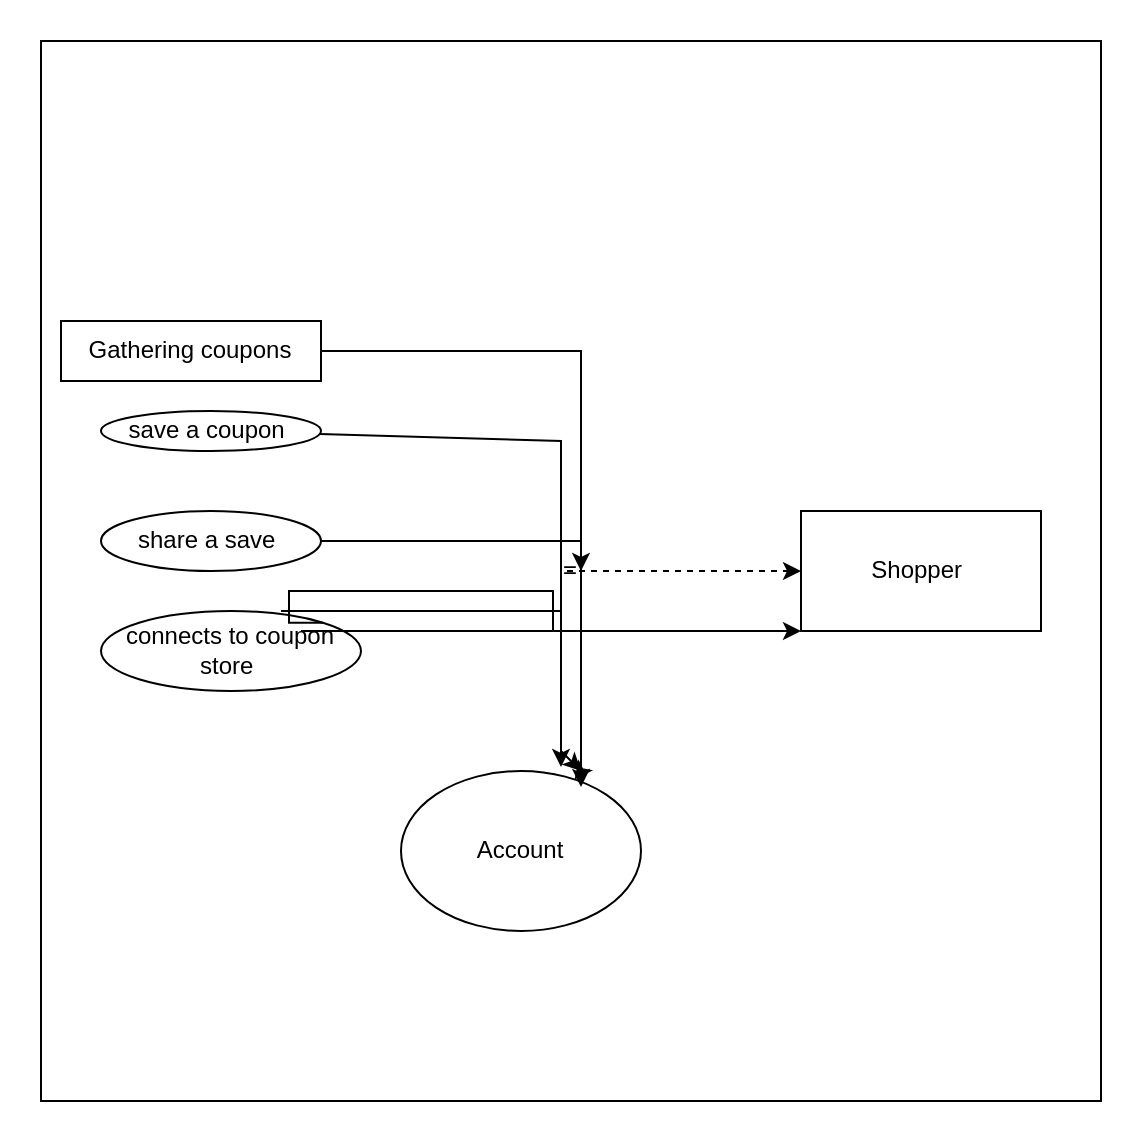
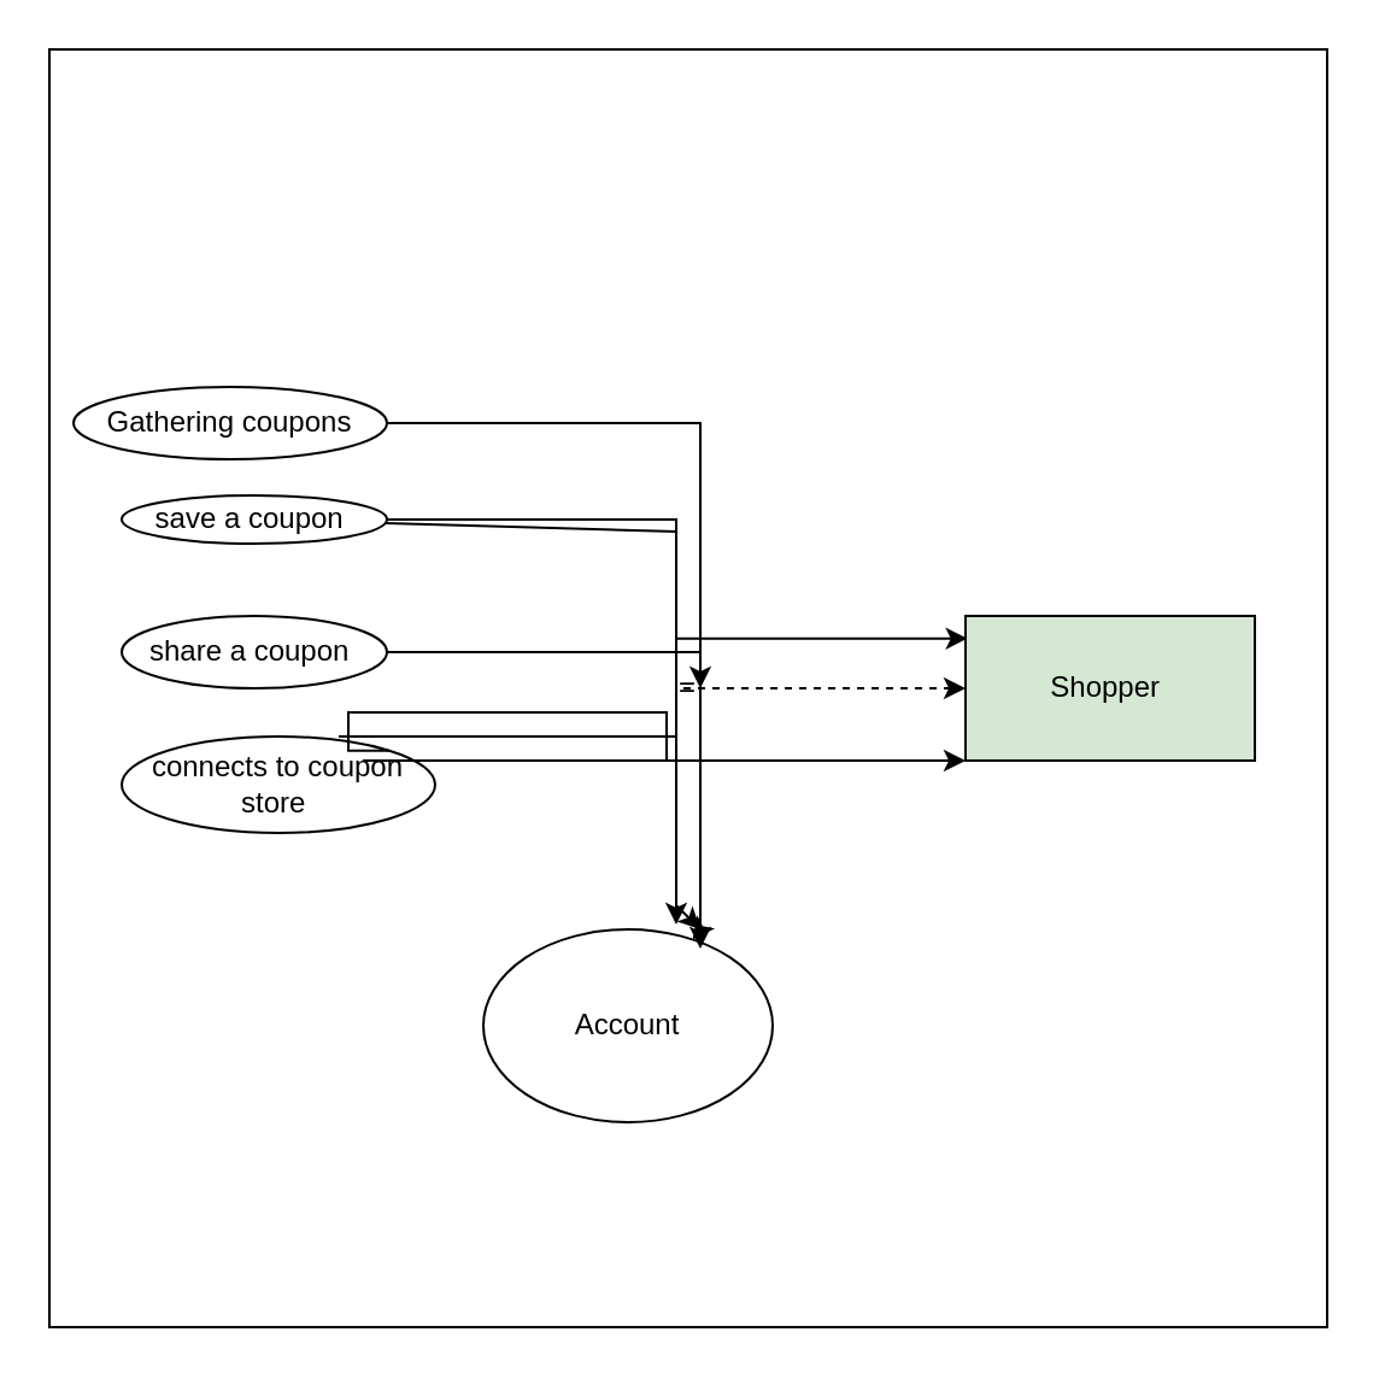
  <mxCell id="0" />
  <mxCell id="1" parent="0" />
  <mxCell id="2" value="=" style="whiteSpace=wrap;html=1;aspect=fixed;" vertex="1" parent="1"><mxGeometry x="20" y="20" width="530" height="530" as="geometry" /></mxCell>
+ <mxCell id="3" style="edgeStyle=orthogonalEdgeStyle;rounded=0;orthogonalLoop=1;jettySize=auto;html=1;exitX=1;exitY=0.5;exitDx=0;exitDy=0;entryX=0.007;entryY=0.156;entryDx=0;entryDy=0;entryPerimeter=0;" edge="1" parent="1" source="4" target="8"><mxGeometry relative="1" as="geometry"><mxPoint x="390" y="275" as="targetPoint" /></mxGeometry></mxCell>
  <mxCell id="4" value="save a coupon&amp;nbsp;&lt;span style=&quot;text-align: start;&quot; id=&quot;docs-internal-guid-6fdc8f99-7fff-66c5-c9b2-84ed0999c9d2&quot;&gt;&lt;/span&gt;&lt;span style=&quot;text-align: start;&quot; id=&quot;docs-internal-guid-6fdc8f99-7fff-66c5-c9b2-84ed0999c9d2&quot;&gt;&lt;/span&gt;" style="ellipse;whiteSpace=wrap;html=1;" vertex="1" parent="1"><mxGeometry x="50" y="205" width="110" height="20" as="geometry" /></mxCell>
- <mxCell id="5" value="Gathering coupons&lt;span id=&quot;docs-internal-guid-5486df5c-7fff-dd6d-e01f-a01f22e2af1f&quot;&gt;&lt;/span&gt;" style="whiteSpace=wrap;html=1;rounded=0;" vertex="1" parent="1"><mxGeometry x="30" y="160" width="130" height="30" as="geometry" /></mxCell>
- <mxCell id="6" value="share a save&amp;nbsp;" style="ellipse;whiteSpace=wrap;html=1;" vertex="1" parent="1"><mxGeometry x="50" y="255" width="110" height="30" as="geometry" /></mxCell>
+ <mxCell id="5" value="Gathering coupons&lt;span id=&quot;docs-internal-guid-5486df5c-7fff-dd6d-e01f-a01f22e2af1f&quot;&gt;&lt;/span&gt;" style="ellipse;whiteSpace=wrap;html=1;" vertex="1" parent="1"><mxGeometry x="30" y="160" width="130" height="30" as="geometry" /></mxCell>
+ <mxCell id="6" value="share a coupon&amp;nbsp;" style="ellipse;whiteSpace=wrap;html=1;" vertex="1" parent="1"><mxGeometry x="50" y="255" width="110" height="30" as="geometry" /></mxCell>
  <mxCell id="7" value="connects to coupon store&amp;nbsp;" style="ellipse;whiteSpace=wrap;html=1;" vertex="1" parent="1"><mxGeometry x="50" y="305" width="130" height="40" as="geometry" /></mxCell>
- <mxCell id="8" value="Shopper&amp;nbsp;" style="rounded=0;whiteSpace=wrap;html=1;" vertex="1" parent="1"><mxGeometry x="400" y="255" width="120" height="60" as="geometry" /></mxCell>
+ <mxCell id="8" value="Shopper&amp;nbsp;" style="rounded=0;whiteSpace=wrap;html=1;fillColor=#d5e8d4;" vertex="1" parent="1"><mxGeometry x="400" y="255" width="120" height="60" as="geometry" /></mxCell>
  <mxCell id="9" style="edgeStyle=orthogonalEdgeStyle;rounded=0;orthogonalLoop=1;jettySize=auto;html=1;exitX=1;exitY=0.5;exitDx=0;exitDy=0;dashed=1;" edge="1" parent="1" source="6" target="8"><mxGeometry relative="1" as="geometry"><mxPoint x="380" y="320" as="targetPoint" /><mxPoint x="150" y="265" as="sourcePoint" /></mxGeometry></mxCell>
  <mxCell id="10" style="edgeStyle=orthogonalEdgeStyle;rounded=0;orthogonalLoop=1;jettySize=auto;html=1;exitX=1;exitY=0;exitDx=0;exitDy=0;" edge="1" parent="1" source="7"><mxGeometry relative="1" as="geometry"><mxPoint x="400" y="315" as="targetPoint" /><mxPoint x="150" y="295" as="sourcePoint" /><Array as="points"><mxPoint x="144" y="295" /><mxPoint x="276" y="295" /><mxPoint x="276" y="315" /></Array></mxGeometry></mxCell>
  <mxCell id="11" value="Account" style="ellipse;whiteSpace=wrap;html=1;" vertex="1" parent="1"><mxGeometry x="200" y="385" width="120" height="80" as="geometry" /></mxCell>
  <mxCell id="12" value="" style="endArrow=classic;html=1;rounded=0;" edge="1" parent="1"><mxGeometry width="50" height="50" relative="1" as="geometry"><mxPoint x="140" y="305" as="sourcePoint" /><mxPoint x="280" y="383" as="targetPoint" /><Array as="points"><mxPoint x="280" y="305" /><mxPoint x="280" y="365" /></Array></mxGeometry></mxCell>
  <mxCell id="13" value="" style="endArrow=classic;html=1;rounded=0;" edge="1" parent="1" target="11"><mxGeometry width="50" height="50" relative="1" as="geometry"><mxPoint x="160" y="270" as="sourcePoint" /><mxPoint x="300" y="348" as="targetPoint" /><Array as="points"><mxPoint x="290" y="270" /><mxPoint x="290" y="385" /></Array></mxGeometry></mxCell>
  <mxCell id="14" value="" style="endArrow=classic;html=1;rounded=0;" edge="1" parent="1"><mxGeometry width="50" height="50" relative="1" as="geometry"><mxPoint x="150" y="315" as="sourcePoint" /><mxPoint x="290" y="393" as="targetPoint" /><Array as="points"><mxPoint x="290" y="315" /><mxPoint x="290" y="375" /></Array></mxGeometry></mxCell>
  <mxCell id="15" value="" style="endArrow=classic;html=1;rounded=0;" edge="1" parent="1" source="4"><mxGeometry width="50" height="50" relative="1" as="geometry"><mxPoint x="240" y="335" as="sourcePoint" /><mxPoint x="290" y="385" as="targetPoint" /><Array as="points"><mxPoint x="280" y="220" /><mxPoint x="280" y="375" /></Array></mxGeometry></mxCell>
  <mxCell id="16" value="" style="endArrow=classic;html=1;rounded=0;exitX=1;exitY=0.5;exitDx=0;exitDy=0;" edge="1" parent="1" source="5"><mxGeometry width="50" height="50" relative="1" as="geometry"><mxPoint x="240" y="335" as="sourcePoint" /><mxPoint x="290" y="285" as="targetPoint" /><Array as="points"><mxPoint x="290" y="175" /></Array></mxGeometry></mxCell>
